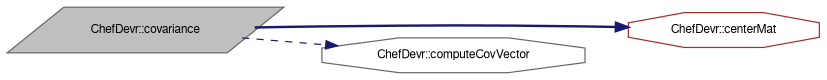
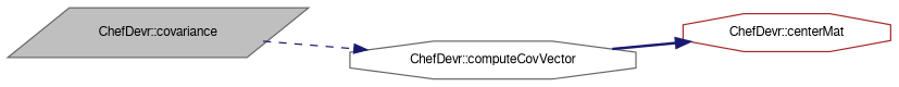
  digraph {
    rankdir=LR
    node [color=gray40 fillcolor=white fontname=FreeSans fontsize=10 shape=octagon style=filled]
    edge [color=midnightblue fontname=FreeSans fontsize=10 labelfontname=FreeSans labelfontsize=10]
    n1 [fillcolor=grey75 fontcolor=black height=0.2 label="ChefDevr::covariance" shape=parallelogram width=0.4]
    n2 [color=brown height=0.2 label="ChefDevr::centerMat" width=0.4]
    n3 [height=0.2 label="ChefDevr::computeCovVector" width=0.4]
-   n1 -> n2 [style=bold]
+   n3 -> n2 [style=bold]
    n1 -> n3 [style=dashed]
  }
